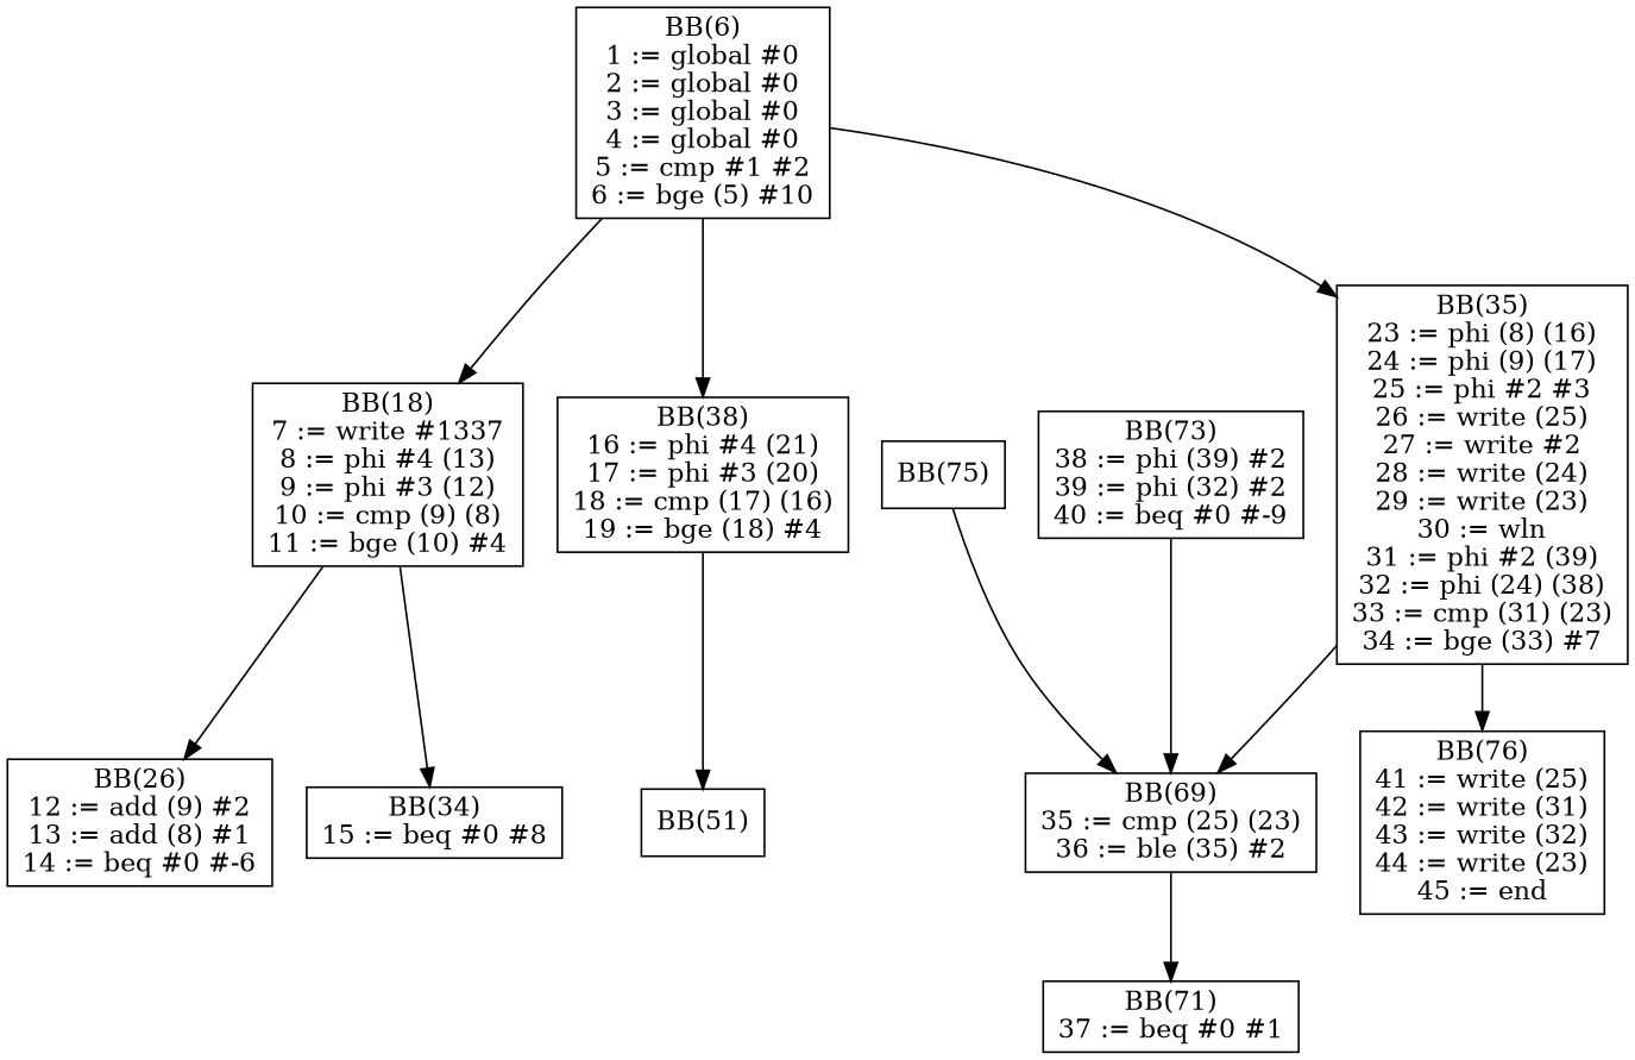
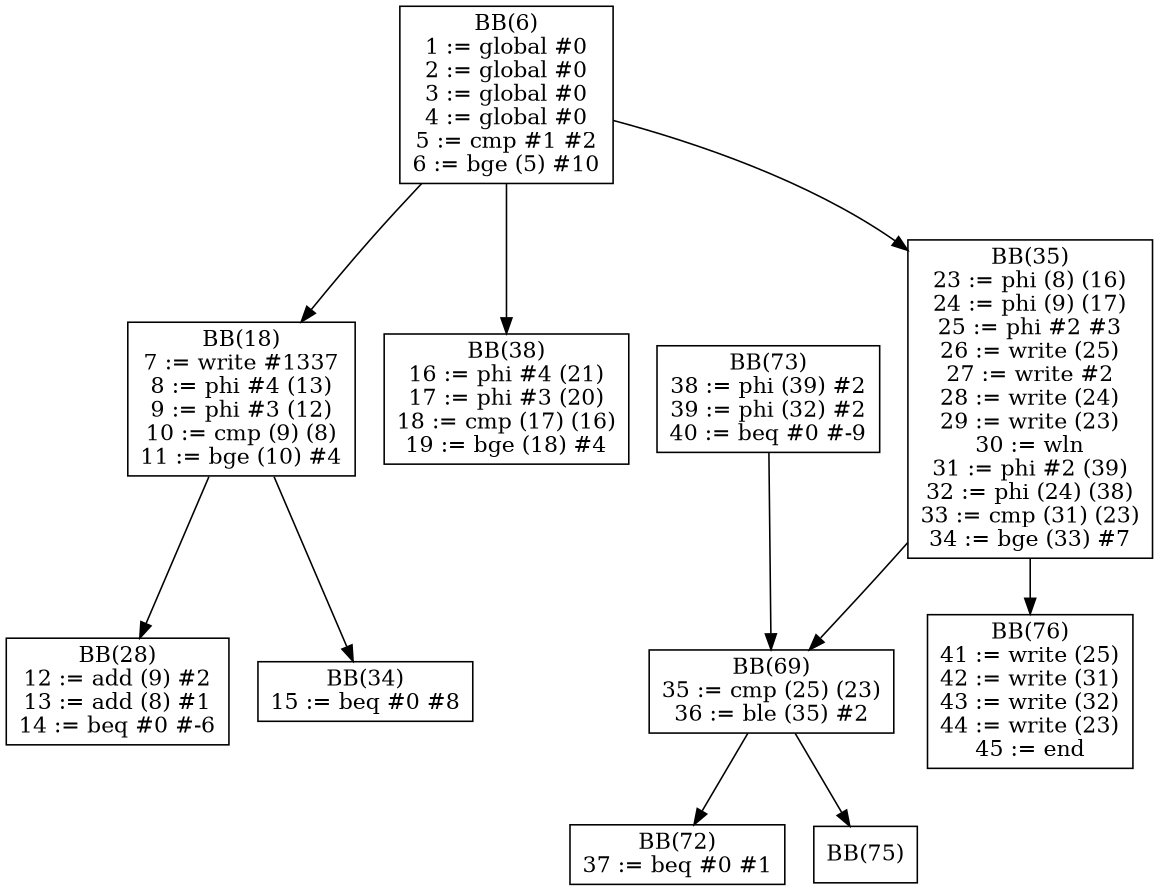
  digraph {
    node [shape=box]
    n1 [label="BB(6)\n1 := global #0\n2 := global #0\n3 := global #0\n4 := global #0\n5 := cmp #1 #2\n6 := bge (5) #10\n"]
    n2 [label="BB(18)\n7 := write #1337\n8 := phi #4 (13)\n9 := phi #3 (12)\n10 := cmp (9) (8)\n11 := bge (10) #4\n"]
    n3 [label="BB(38)\n16 := phi #4 (21)\n17 := phi #3 (20)\n18 := cmp (17) (16)\n19 := bge (18) #4\n"]
    n4 [label="BB(35)\n23 := phi (8) (16)\n24 := phi (9) (17)\n25 := phi #2 #3\n26 := write (25)\n27 := write #2\n28 := write (24)\n29 := write (23)\n30 := wln\n31 := phi #2 (39)\n32 := phi (24) (38)\n33 := cmp (31) (23)\n34 := bge (33) #7\n"]
-   n5 [label="BB(26)\n12 := add (9) #2\n13 := add (8) #1\n14 := beq #0 #-6\n"]
+   n5 [label="BB(28)\n12 := add (9) #2\n13 := add (8) #1\n14 := beq #0 #-6\n"]
    n6 [label="BB(34)\n15 := beq #0 #8\n"]
-   n7 [label="BB(51)\n"]
    n8 [label="BB(69)\n35 := cmp (25) (23)\n36 := ble (35) #2\n"]
    n9 [label="BB(76)\n41 := write (25)\n42 := write (31)\n43 := write (32)\n44 := write (23)\n45 := end\n"]
-   n10 [label="BB(71)\n37 := beq #0 #1\n"]
+   n10 [label="BB(72)\n37 := beq #0 #1\n"]
    n11 [label="BB(75)\n"]
    n12 [label="BB(73)\n38 := phi (39) #2\n39 := phi (32) #2\n40 := beq #0 #-9\n"]
    n1 -> n2
    n1 -> n3
    n1 -> n4
    n2 -> n5
    n2 -> n6
-   n3 -> n7
    n4 -> n8
    n4 -> n9
    n8 -> n10
-   n11 -> n8
+   n8 -> n11
    n12 -> n8
  }
